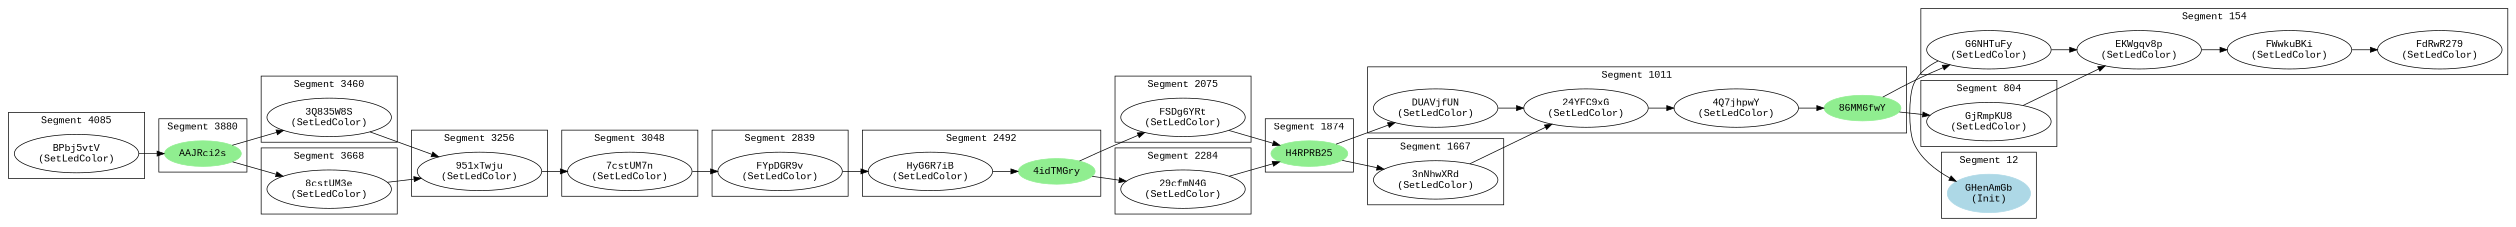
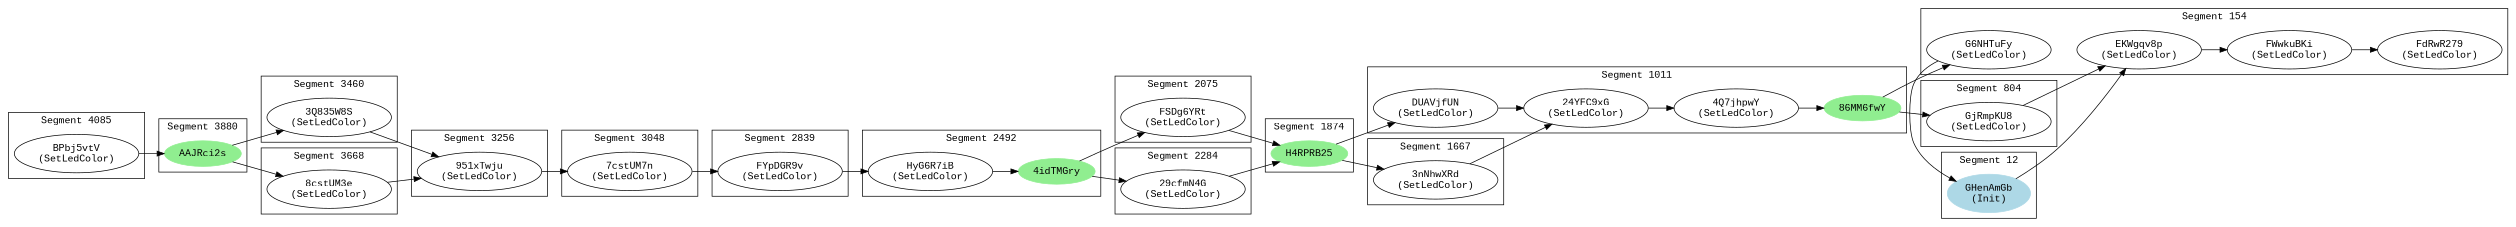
  digraph {
    fontname="Liberation Mono"
    rankdir=LR
    node [fontname="Liberation Mono"]
    edge [fontname="Liberation Mono"]
    n1 [label="FdRwR279\n(SetLedColor)"]
    n2 [label="FWwkuBKi\n(SetLedColor)"]
    n3 [label="EKWgqv8p\n(SetLedColor)"]
    n4 [label="G6NHTuFy\n(SetLedColor)"]
    n5 [color=lightblue label="GHenAmGb\n(Init)" style=filled]
    n6 [label="GjRmpKU8\n(SetLedColor)"]
    n7 [color=lightgreen label="86MM6fwY" style=filled]
    n8 [label="4Q7jhpwY\n(SetLedColor)"]
    n9 [label="24YFC9xG\n(SetLedColor)"]
    n10 [label="DUAVjfUN\n(SetLedColor)"]
    n11 [label="3nNhwXRd\n(SetLedColor)"]
    n12 [color=lightgreen label=H4RPRB25 style=filled]
    n13 [label="FSDg6YRt\n(SetLedColor)"]
    n14 [label="29cfmN4G\n(SetLedColor)"]
    n15 [color=lightgreen label="4idTMGry" style=filled]
    n16 [label="HyG6R7iB\n(SetLedColor)"]
    n17 [label="FYpDGR9v\n(SetLedColor)"]
    n18 [label="7cstUM7n\n(SetLedColor)"]
    n19 [label="951xTwju\n(SetLedColor)"]
    n20 [label="3Q835W8S\n(SetLedColor)"]
    n21 [label="8cstUM3e\n(SetLedColor)"]
    n22 [color=lightgreen label=AAJRci2s style=filled]
    n23 [label="BPbj5vtV\n(SetLedColor)"]
    subgraph cluster_1 {
      label="Segment 154"
      shape=rectangle
      n1
      n2
      n3
      n4
    }
    subgraph cluster_2 {
      label="Segment 12"
      shape=rectangle
      n5
    }
    subgraph cluster_3 {
      label="Segment 804"
      shape=rectangle
      n6
    }
    subgraph cluster_4 {
      label="Segment 1011"
      shape=rectangle
      n7
      n8
      n9
      n10
    }
    subgraph cluster_5 {
      label="Segment 1667"
      shape=rectangle
      n11
    }
    subgraph cluster_6 {
      label="Segment 1874"
      shape=rectangle
      n12
    }
    subgraph cluster_7 {
      label="Segment 2075"
      shape=rectangle
      n13
    }
    subgraph cluster_8 {
      label="Segment 2284"
      shape=rectangle
      n14
    }
    subgraph cluster_9 {
      label="Segment 2492"
      shape=rectangle
      n15
      n16
    }
    subgraph cluster_10 {
      label="Segment 2839"
      shape=rectangle
      n17
    }
    subgraph cluster_11 {
      label="Segment 3048"
      shape=rectangle
      n18
    }
    subgraph cluster_12 {
      label="Segment 3256"
      shape=rectangle
      n19
    }
    subgraph cluster_13 {
      label="Segment 3460"
      shape=rectangle
      n20
    }
    subgraph cluster_14 {
      label="Segment 3668"
      shape=rectangle
      n21
    }
    subgraph cluster_15 {
      label="Segment 3880"
      shape=rectangle
      n22
    }
    subgraph cluster_16 {
      label="Segment 4085"
      shape=rectangle
      n23
    }
    n2 -> n1
    n3 -> n2
-   n4 -> n3
+   n5 -> n3
    n4 -> n5
    n6 -> n3
    n7 -> n4
    n7 -> n6
    n8 -> n7
    n9 -> n8
    n10 -> n9
    n11 -> n9
    n12 -> n10
    n12 -> n11
    n13 -> n12
    n14 -> n12
    n15 -> n13
    n15 -> n14
    n16 -> n15
    n17 -> n16
    n18 -> n17
    n19 -> n18
    n20 -> n19
    n21 -> n19
    n22 -> n20
    n22 -> n21
    n23 -> n22
  }
